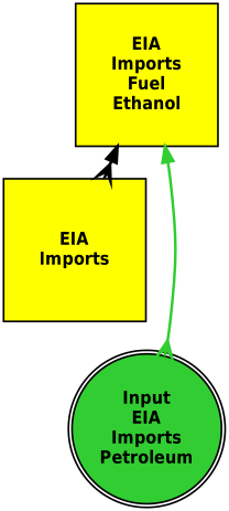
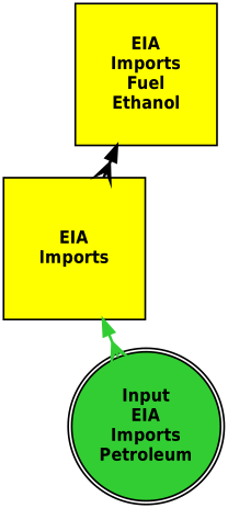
  digraph {
    nodesep=0.75
    node [fillcolor=yellow fixedsize=true fontname="Helvetica-Narrow-Bold" fontsize=20 penwidth=2 shape=box style=filled]
    edge [arrowhead=crow arrowsize=1.75 dir=both penwidth=3]
    n1 [height=2.2 label="EIA\nImports\nFuel\nEthanol" width=2.2]
    n2 [height=2.2 label="EIA\nImports" width=2.2]
    n3 [fillcolor=limegreen height=2.2 label="Input\nEIA\nImports\nPetroleum" shape=doublecircle width=2.2]
    n1 -> n2 [color=black]
-   n1 -> n3 [color=limegreen]
+   n2 -> n3 [color=limegreen]
  }
